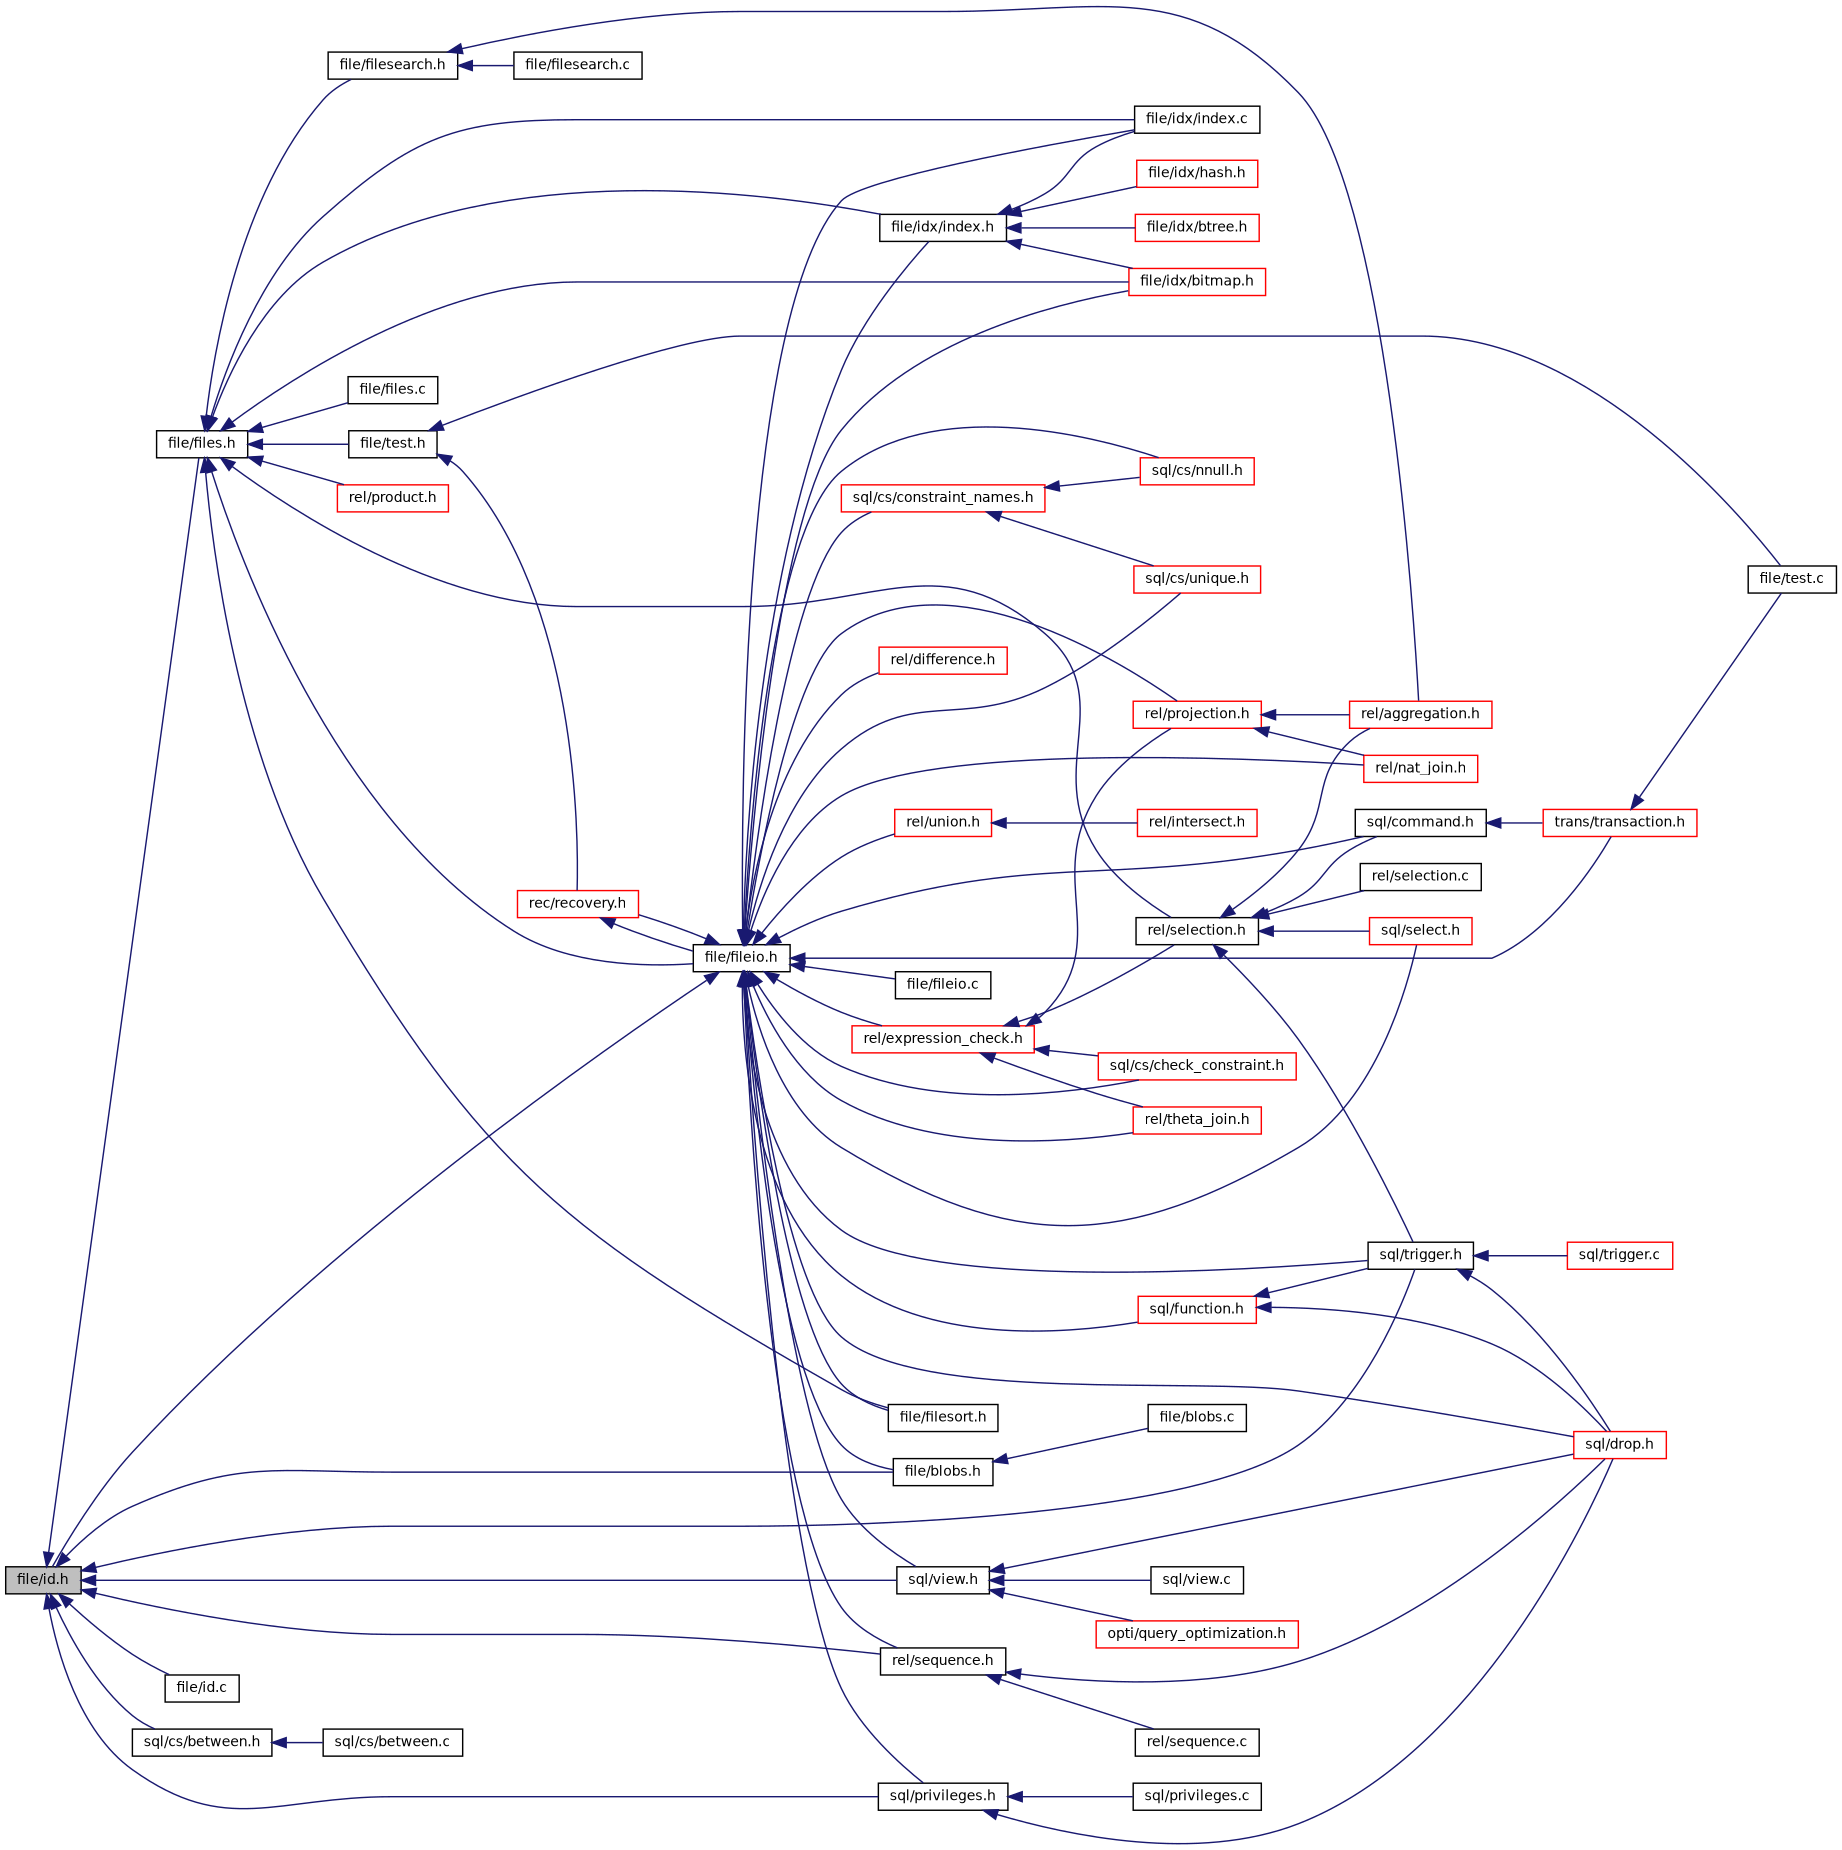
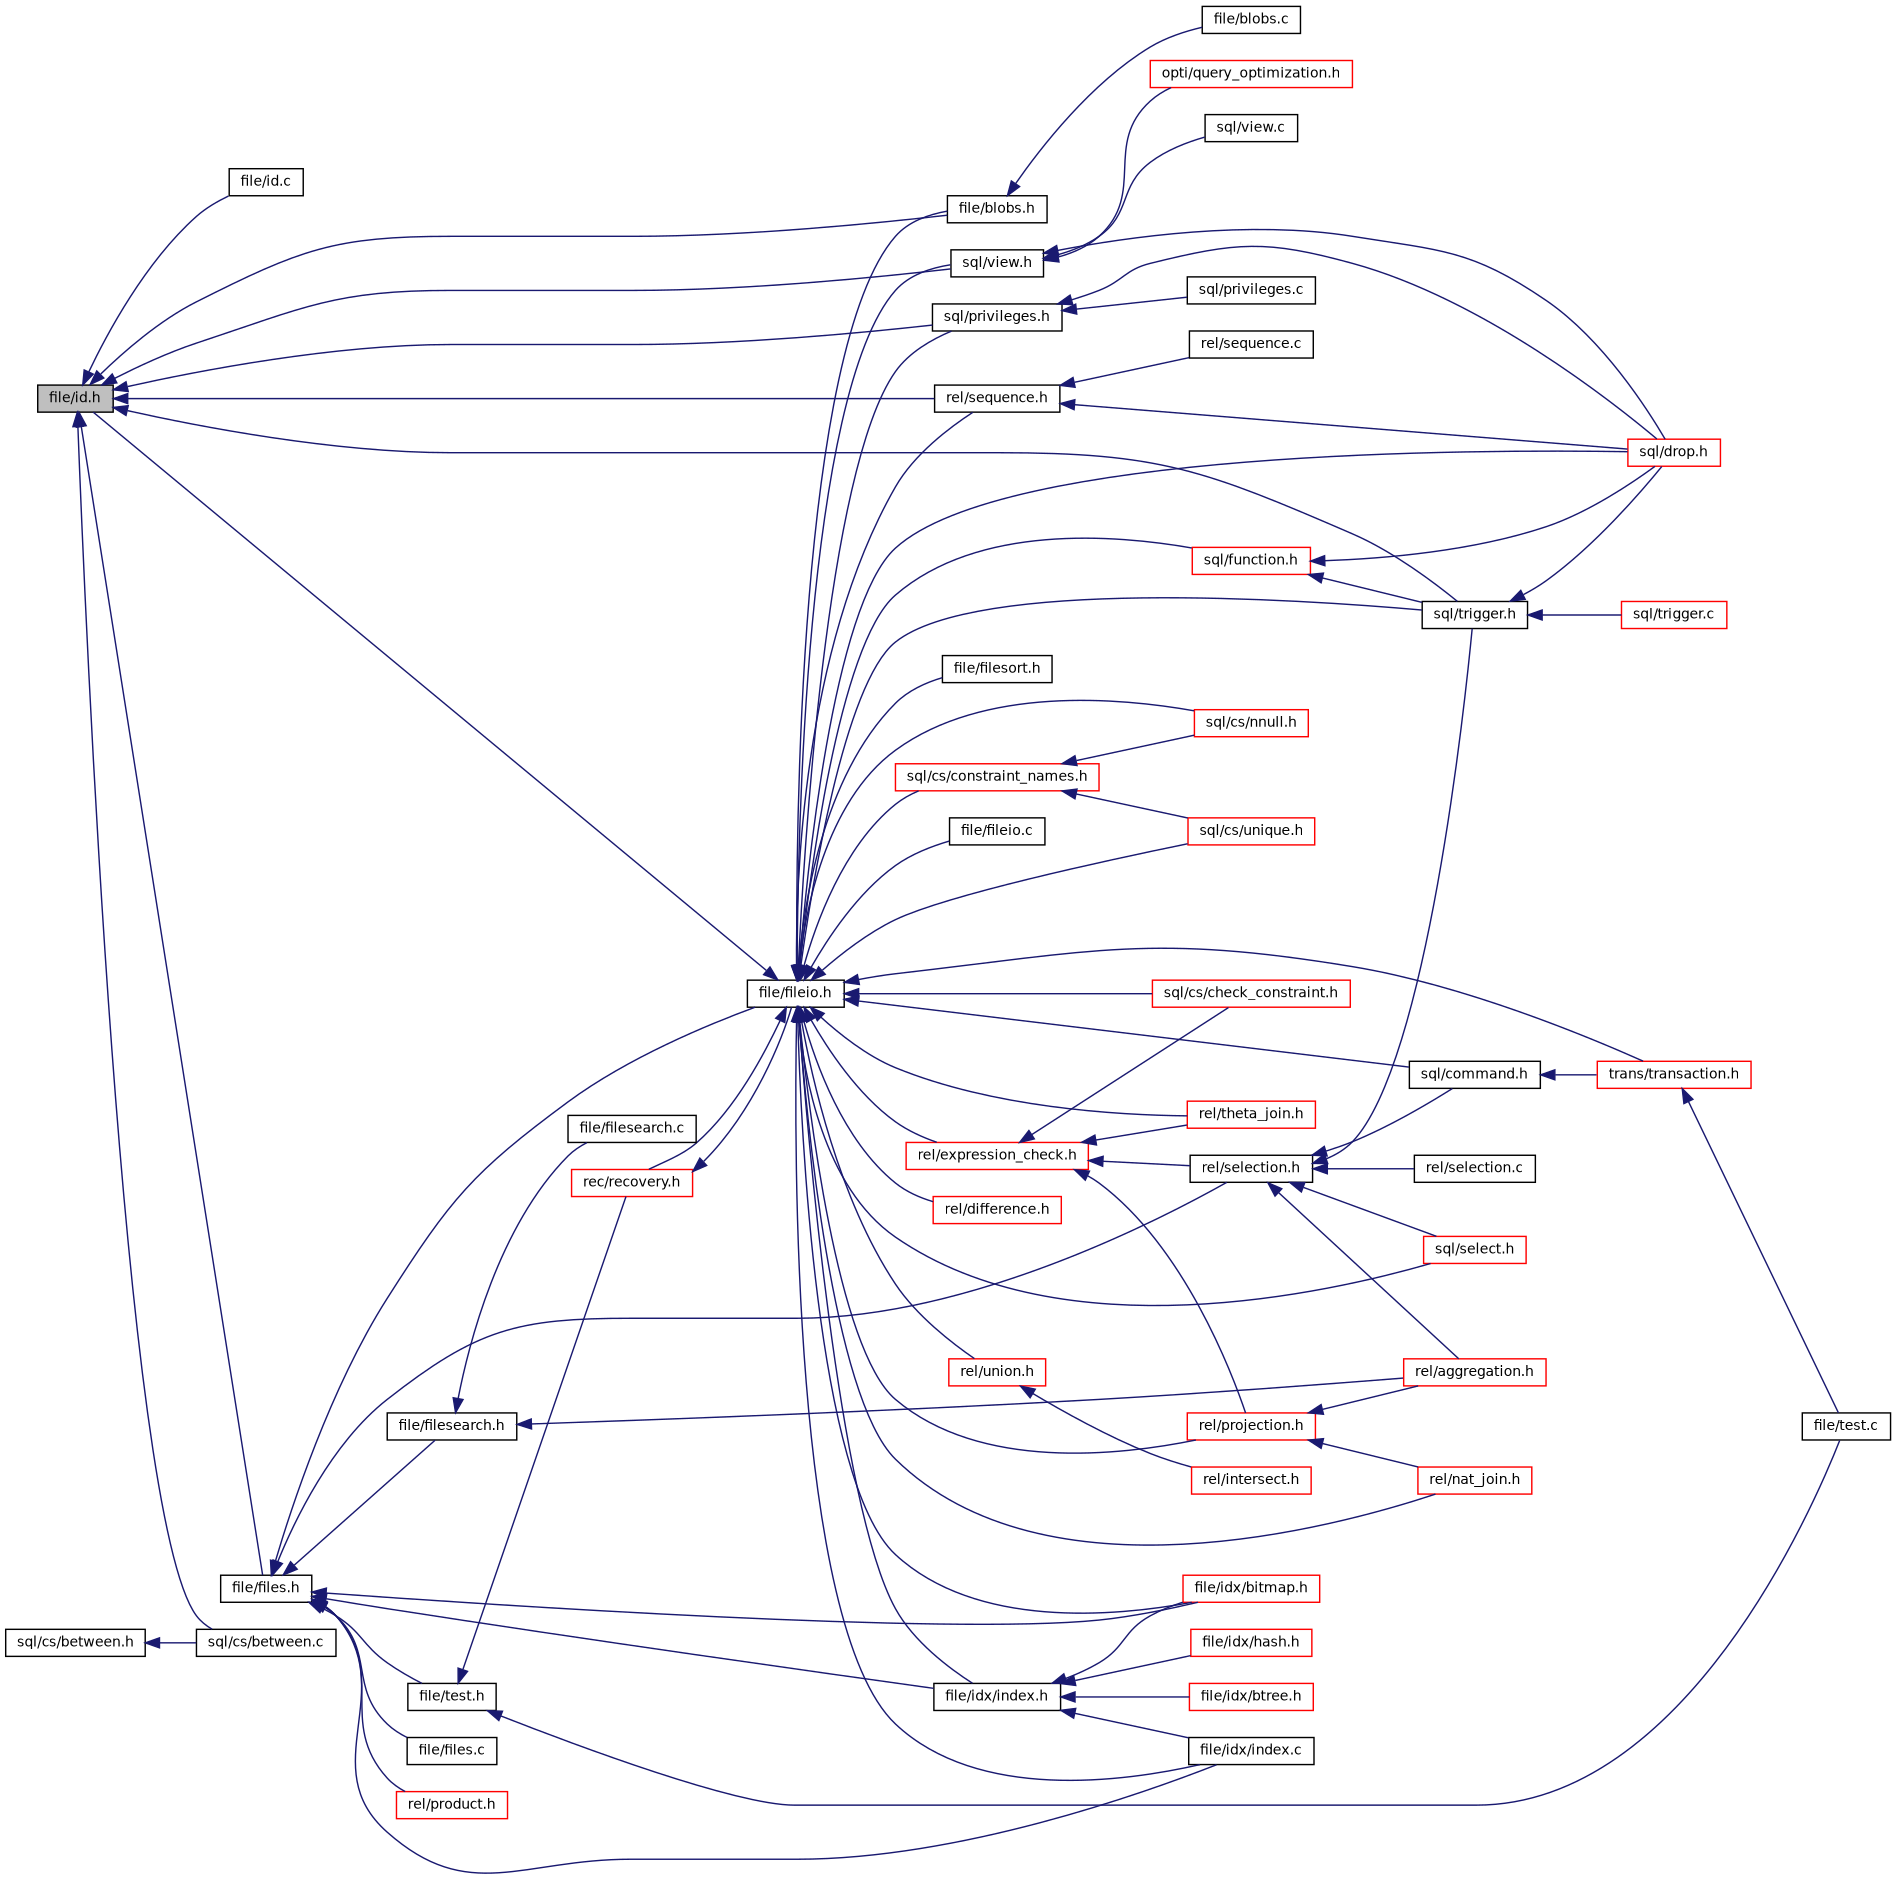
  digraph {
    rankdir=LR
    node [color=black fontname=Helvetica fontsize=10 shape=record]
    edge [color=midnightblue dir=back fontname=Helvetica fontsize=10 labelfontname=Helvetica labelfontsize=10 style=solid]
    n1 [fillcolor=grey75 fontcolor=black height=0.2 label="file/id.h" style=filled width=0.4]
    n2 [height=0.2 label="file/files.h" width=0.4]
    n3 [height=0.2 label="file/blobs.h" width=0.4]
    n4 [height=0.2 label="sql/trigger.h" width=0.4]
    n5 [height=0.2 label="sql/view.h" width=0.4]
    n6 [height=0.2 label="rel/sequence.h" width=0.4]
    n7 [height=0.2 label="sql/privileges.h" width=0.4]
    n8 [height=0.2 label="file/id.c" width=0.4]
    n9 [height=0.2 label="sql/cs/between.h" width=0.4]
    n10 [height=0.2 label="file/test.h" width=0.4]
    n11 [height=0.2 label="file/fileio.h" width=0.4]
    n12 [height=0.2 label="file/filesort.h" width=0.4]
    n13 [height=0.2 label="rel/selection.h" width=0.4]
    n14 [height=0.2 label="file/idx/index.h" width=0.4]
    n15 [color=red height=0.2 label="file/idx/bitmap.h" width=0.4]
    n16 [height=0.2 label="file/idx/index.c" width=0.4]
    n17 [height=0.2 label="file/files.c" width=0.4]
    n18 [height=0.2 label="file/filesearch.h" width=0.4]
    n19 [color=red height=0.2 label="rel/product.h" width=0.4]
    n20 [height=0.2 label="file/blobs.c" width=0.4]
    n21 [color=red height=0.2 label="sql/drop.h" width=0.4]
    n22 [color=red height=0.2 label="sql/trigger.c" width=0.4]
    n23 [color=red height=0.2 label="opti/query_optimization.h" width=0.4]
    n24 [height=0.2 label="sql/view.c" width=0.4]
    n25 [height=0.2 label="rel/sequence.c" width=0.4]
    n26 [height=0.2 label="sql/privileges.c" width=0.4]
    n27 [height=0.2 label="sql/cs/between.c" width=0.4]
    n28 [color=red height=0.2 label="rec/recovery.h" width=0.4]
    n29 [height=0.2 label="file/test.c" width=0.4]
    n30 [height=0.2 label="file/fileio.c" width=0.4]
    n31 [height=0.2 label="sql/command.h" width=0.4]
    n32 [color=red height=0.2 label="trans/transaction.h" width=0.4]
    n33 [color=red height=0.2 label="rel/expression_check.h" width=0.4]
    n34 [color=red height=0.2 label="sql/select.h" width=0.4]
    n35 [color=red height=0.2 label="sql/cs/check_constraint.h" width=0.4]
    n36 [color=red height=0.2 label="rel/projection.h" width=0.4]
    n37 [color=red height=0.2 label="rel/nat_join.h" width=0.4]
    n38 [color=red height=0.2 label="rel/theta_join.h" width=0.4]
    n39 [color=red height=0.2 label="sql/cs/constraint_names.h" width=0.4]
    n40 [color=red height=0.2 label="sql/cs/nnull.h" width=0.4]
    n41 [color=red height=0.2 label="sql/cs/unique.h" width=0.4]
    n42 [color=red height=0.2 label="rel/difference.h" width=0.4]
    n43 [color=red height=0.2 label="rel/union.h" width=0.4]
    n44 [color=red height=0.2 label="sql/function.h" width=0.4]
    n45 [color=red height=0.2 label="rel/aggregation.h" width=0.4]
    n46 [height=0.2 label="rel/selection.c" width=0.4]
    n47 [color=red height=0.2 label="file/idx/hash.h" width=0.4]
    n48 [color=red height=0.2 label="file/idx/btree.h" width=0.4]
    n49 [height=0.2 label="file/filesearch.c" width=0.4]
    n50 [color=red height=0.2 label="rel/intersect.h" width=0.4]
    n1 -> n2
    n1 -> n3
    n1 -> n4
    n1 -> n5
    n1 -> n6
    n1 -> n7
    n1 -> n8
-   n1 -> n9
+   n1 -> n27
    n2 -> n10
    n2 -> n11
-   n2 -> n12
    n2 -> n13
    n2 -> n14
    n2 -> n15
    n2 -> n16
    n2 -> n17
    n2 -> n18
    n2 -> n19
    n3 -> n20
    n4 -> n21
    n4 -> n22
    n5 -> n21
    n5 -> n23
    n5 -> n24
    n6 -> n21
    n6 -> n25
    n7 -> n21
    n7 -> n26
    n9 -> n27
    n10 -> n28
    n10 -> n29
    n11 -> n1
    n11 -> n3
    n11 -> n4
    n11 -> n5
    n11 -> n6
    n11 -> n7
    n11 -> n12
    n11 -> n14
    n11 -> n15
    n11 -> n16
    n11 -> n21
    n11 -> n28
    n11 -> n30
    n11 -> n31
    n11 -> n32
    n11 -> n33
    n11 -> n34
    n11 -> n35
    n11 -> n36
    n11 -> n37
    n11 -> n38
    n11 -> n39
    n11 -> n40
    n11 -> n41
    n11 -> n42
    n11 -> n43
    n11 -> n44
    n13 -> n4
    n13 -> n31
    n13 -> n34
    n13 -> n45
    n13 -> n46
    n14 -> n15
    n14 -> n16
    n14 -> n47
    n14 -> n48
    n18 -> n45
    n18 -> n49
    n28 -> n11
    n31 -> n32
    n32 -> n29
    n33 -> n13
    n33 -> n35
    n33 -> n36
    n33 -> n38
    n36 -> n37
    n36 -> n45
    n39 -> n40
    n39 -> n41
    n43 -> n50
    n44 -> n4
    n44 -> n21
  }
